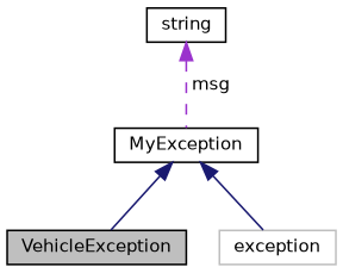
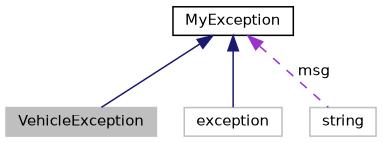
  digraph {
    node [color=black fillcolor=white fontname=Helvetica fontsize=10 shape=record style=filled]
    edge [color=midnightblue dir=back fontname=Helvetica fontsize=10 labelfontname=Helvetica labelfontsize=10 style=solid]
-   n1 [fillcolor=grey75 fontcolor=black height=0.2 label=VehicleException width=0.4]
+   n1 [color=grey75 fillcolor=grey75 fontcolor=black height=0.2 label=VehicleException width=0.4]
    n2 [height=0.2 label=MyException width=0.4]
    n3 [color=grey75 height=0.2 label=exception width=0.4]
-   n4 [height=0.2 label=string width=0.4]
+   n4 [color=grey75 height=0.2 label=string width=0.4]
    n2 -> n1
    n2 -> n3
-   n4 -> n2 [color=darkorchid3 label=" msg" style=dashed]
+   n2 -> n4 [color=darkorchid3 label=" msg" style=dashed]
  }
